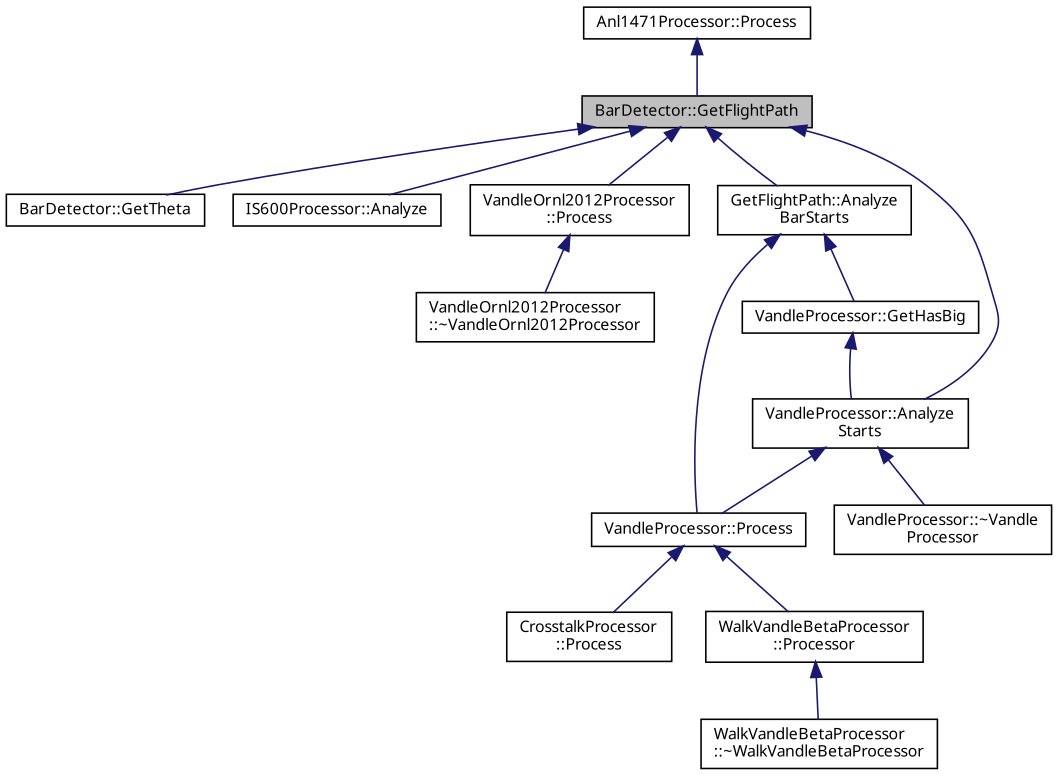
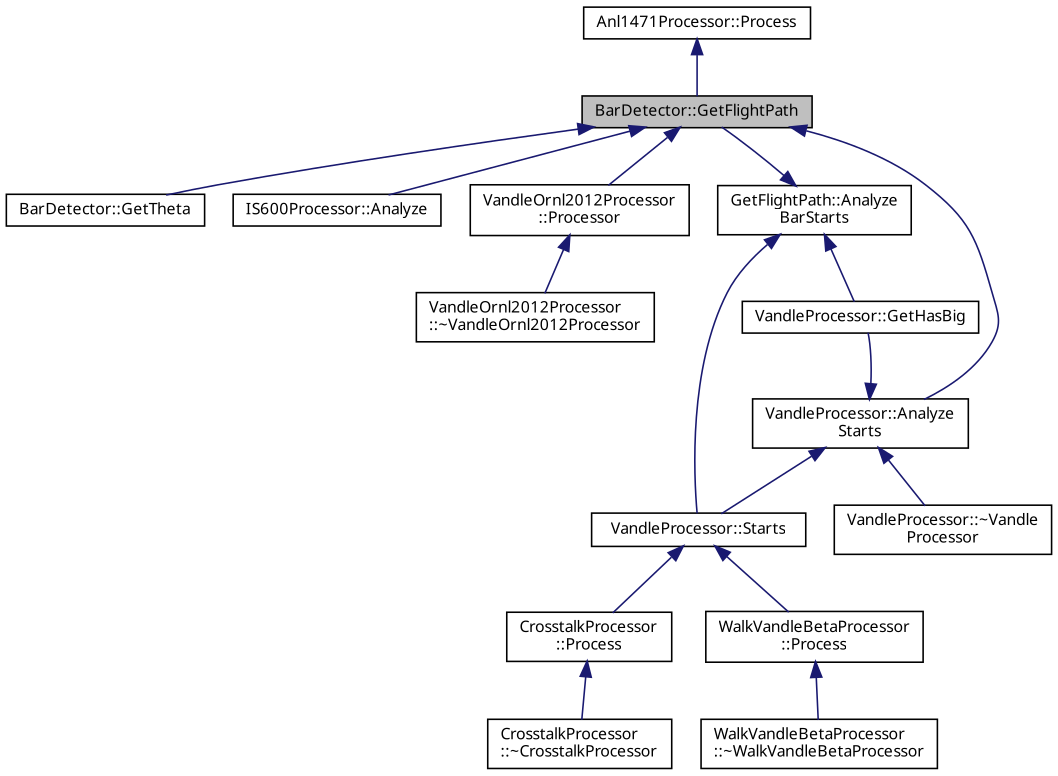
  digraph {
    fontname="Noto Sans"
    rankdir=TB
    node [color=black fillcolor=white fontname="Noto Sans" fontsize=10 shape=record style=filled]
    edge [color=midnightblue dir=back fontname="Noto Sans" fontsize=10 labelfontname=Helvetica labelfontsize=10 style=solid]
    n1 [fillcolor=grey75 fontcolor=black height=0.2 label="BarDetector::GetFlightPath" width=0.4]
    n2 [height=0.2 label="BarDetector::GetTheta" width=0.4]
    n3 [height=0.2 label="IS600Processor::Analyze" width=0.4]
-   n4 [height=0.2 label="VandleOrnl2012Processor\l::Process" width=0.4]
+   n4 [height=0.2 label="VandleOrnl2012Processor\l::Processor" width=0.4]
    n5 [height=0.2 label="GetFlightPath::Analyze\lBarStarts" width=0.4]
    n6 [height=0.2 label="VandleProcessor::Analyze\lStarts" width=0.4]
    n7 [height=0.2 label="Anl1471Processor::Process" width=0.4]
    n8 [height=0.2 label="VandleOrnl2012Processor\l::~VandleOrnl2012Processor" width=0.4]
-   n9 [height=0.2 label="VandleProcessor::Process" width=0.4]
+   n9 [height=0.2 label="VandleProcessor::Starts" width=0.4]
    n10 [height=0.2 label="VandleProcessor::GetHasBig" width=0.4]
    n11 [height=0.2 label="VandleProcessor::~Vandle\lProcessor" width=0.4]
    n12 [height=0.2 label="CrosstalkProcessor\l::Process" width=0.4]
-   n13 [height=0.2 label="WalkVandleBetaProcessor\l::Processor" width=0.4]
+   n13 [height=0.2 label="WalkVandleBetaProcessor\l::Process" width=0.4]
+   n14 [height=0.2 label="CrosstalkProcessor\l::~CrosstalkProcessor" width=0.4]
    n15 [height=0.2 label="WalkVandleBetaProcessor\l::~WalkVandleBetaProcessor" width=0.4]
    n1 -> n2
    n1 -> n3
    n1 -> n4
-   n1 -> n5
+   n5 -> n1
    n1 -> n6
    n4 -> n8
    n5 -> n9
    n5 -> n10
    n6 -> n9
-   n10 -> n6
+   n6 -> n10
    n6 -> n11
    n7 -> n1
    n9 -> n12
    n9 -> n13
+   n12 -> n14
    n13 -> n15
  }
